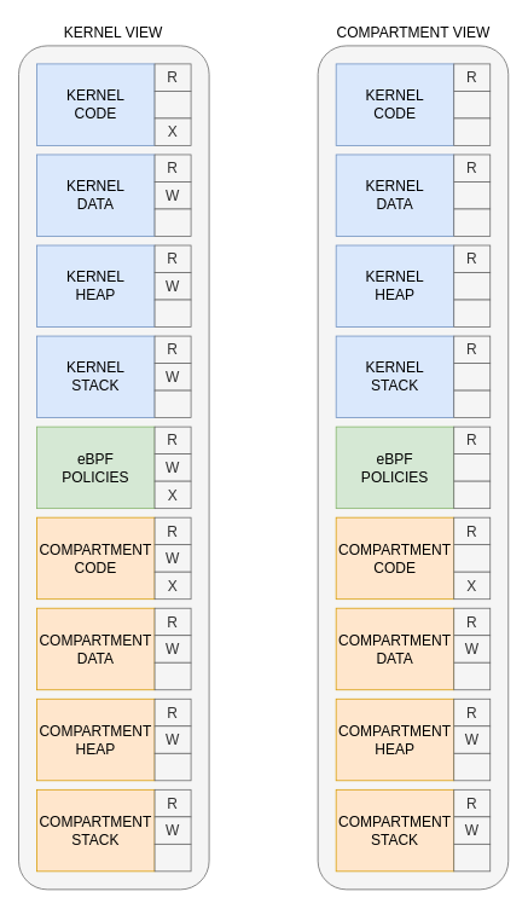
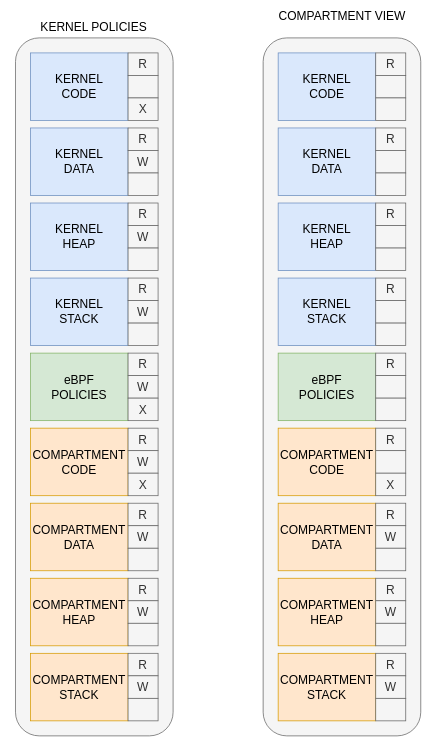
  <mxCell id="0" />
  <mxCell id="1" parent="0" />
  <mxCell id="2" value="" style="rounded=1;whiteSpace=wrap;html=1;fontSize=16;fillColor=#f5f5f5;fontColor=#333333;strokeColor=#666666;" vertex="1" parent="1"><mxGeometry x="20" y="50" width="210" height="930" as="geometry" /></mxCell>
  <mxCell id="3" value="KERNEL&lt;br style=&quot;font-size: 16px;&quot;&gt;CODE" style="rounded=0;whiteSpace=wrap;html=1;fontSize=16;fillColor=#dae8fc;strokeColor=#6c8ebf;" vertex="1" parent="1"><mxGeometry x="40" y="70" width="130" height="90" as="geometry" /></mxCell>
  <mxCell id="4" value="R" style="rounded=0;whiteSpace=wrap;html=1;fontSize=16;fillColor=#f5f5f5;fontColor=#333333;strokeColor=#666666;" vertex="1" parent="1"><mxGeometry x="170" y="70" width="40" height="30" as="geometry" /></mxCell>
  <mxCell id="5" value="" style="rounded=0;whiteSpace=wrap;html=1;fontSize=16;fillColor=#f5f5f5;fontColor=#333333;strokeColor=#666666;" vertex="1" parent="1"><mxGeometry x="170" y="100" width="40" height="30" as="geometry" /></mxCell>
  <mxCell id="6" value="X" style="rounded=0;whiteSpace=wrap;html=1;fontSize=16;fillColor=#f5f5f5;fontColor=#333333;strokeColor=#666666;" vertex="1" parent="1"><mxGeometry x="170" y="130" width="40" height="30" as="geometry" /></mxCell>
  <mxCell id="7" value="KERNEL&lt;br style=&quot;font-size: 16px;&quot;&gt;DATA" style="rounded=0;whiteSpace=wrap;html=1;fontSize=16;fillColor=#dae8fc;strokeColor=#6c8ebf;" vertex="1" parent="1"><mxGeometry x="40" y="170" width="130" height="90" as="geometry" /></mxCell>
  <mxCell id="8" value="R" style="rounded=0;whiteSpace=wrap;html=1;fontSize=16;fillColor=#f5f5f5;fontColor=#333333;strokeColor=#666666;" vertex="1" parent="1"><mxGeometry x="170" y="170" width="40" height="30" as="geometry" /></mxCell>
  <mxCell id="9" value="W" style="rounded=0;whiteSpace=wrap;html=1;fontSize=16;fillColor=#f5f5f5;fontColor=#333333;strokeColor=#666666;" vertex="1" parent="1"><mxGeometry x="170" y="200" width="40" height="30" as="geometry" /></mxCell>
  <mxCell id="10" value="" style="rounded=0;whiteSpace=wrap;html=1;fontSize=16;fillColor=#f5f5f5;fontColor=#333333;strokeColor=#666666;" vertex="1" parent="1"><mxGeometry x="170" y="230" width="40" height="30" as="geometry" /></mxCell>
  <mxCell id="11" value="KERNEL&lt;br style=&quot;font-size: 16px;&quot;&gt;HEAP" style="rounded=0;whiteSpace=wrap;html=1;fontSize=16;fillColor=#dae8fc;strokeColor=#6c8ebf;" vertex="1" parent="1"><mxGeometry x="40" y="270" width="130" height="90" as="geometry" /></mxCell>
  <mxCell id="12" value="R" style="rounded=0;whiteSpace=wrap;html=1;fontSize=16;fillColor=#f5f5f5;fontColor=#333333;strokeColor=#666666;" vertex="1" parent="1"><mxGeometry x="170" y="270" width="40" height="30" as="geometry" /></mxCell>
  <mxCell id="13" value="W" style="rounded=0;whiteSpace=wrap;html=1;fontSize=16;fillColor=#f5f5f5;fontColor=#333333;strokeColor=#666666;" vertex="1" parent="1"><mxGeometry x="170" y="300" width="40" height="30" as="geometry" /></mxCell>
  <mxCell id="14" value="" style="rounded=0;whiteSpace=wrap;html=1;fontSize=16;fillColor=#f5f5f5;fontColor=#333333;strokeColor=#666666;" vertex="1" parent="1"><mxGeometry x="170" y="330" width="40" height="30" as="geometry" /></mxCell>
  <mxCell id="15" value="KERNEL&lt;br style=&quot;font-size: 16px;&quot;&gt;STACK" style="rounded=0;whiteSpace=wrap;html=1;fontSize=16;fillColor=#dae8fc;strokeColor=#6c8ebf;" vertex="1" parent="1"><mxGeometry x="40" y="370" width="130" height="90" as="geometry" /></mxCell>
  <mxCell id="16" value="R" style="rounded=0;whiteSpace=wrap;html=1;fontSize=16;fillColor=#f5f5f5;fontColor=#333333;strokeColor=#666666;" vertex="1" parent="1"><mxGeometry x="170" y="370" width="40" height="30" as="geometry" /></mxCell>
  <mxCell id="17" value="W" style="rounded=0;whiteSpace=wrap;html=1;fontSize=16;fillColor=#f5f5f5;fontColor=#333333;strokeColor=#666666;" vertex="1" parent="1"><mxGeometry x="170" y="400" width="40" height="30" as="geometry" /></mxCell>
  <mxCell id="18" value="" style="rounded=0;whiteSpace=wrap;html=1;fontSize=16;fillColor=#f5f5f5;fontColor=#333333;strokeColor=#666666;" vertex="1" parent="1"><mxGeometry x="170" y="430" width="40" height="30" as="geometry" /></mxCell>
  <mxCell id="19" value="COMPARTMENT&lt;br style=&quot;font-size: 16px;&quot;&gt;CODE" style="rounded=0;whiteSpace=wrap;html=1;fontSize=16;fillColor=#ffe6cc;strokeColor=#d79b00;" vertex="1" parent="1"><mxGeometry x="40" y="570" width="130" height="90" as="geometry" /></mxCell>
  <mxCell id="20" value="R" style="rounded=0;whiteSpace=wrap;html=1;fontSize=16;fillColor=#f5f5f5;fontColor=#333333;strokeColor=#666666;" vertex="1" parent="1"><mxGeometry x="170" y="570" width="40" height="30" as="geometry" /></mxCell>
  <mxCell id="21" value="W" style="rounded=0;whiteSpace=wrap;html=1;fontSize=16;fillColor=#f5f5f5;fontColor=#333333;strokeColor=#666666;" vertex="1" parent="1"><mxGeometry x="170" y="600" width="40" height="30" as="geometry" /></mxCell>
  <mxCell id="22" value="X" style="rounded=0;whiteSpace=wrap;html=1;fontSize=16;fillColor=#f5f5f5;fontColor=#333333;strokeColor=#666666;" vertex="1" parent="1"><mxGeometry x="170" y="630" width="40" height="30" as="geometry" /></mxCell>
  <mxCell id="23" value="COMPARTMENT&lt;br&gt;DATA" style="rounded=0;whiteSpace=wrap;html=1;fontSize=16;fillColor=#ffe6cc;strokeColor=#d79b00;" vertex="1" parent="1"><mxGeometry x="40" y="670" width="130" height="90" as="geometry" /></mxCell>
  <mxCell id="24" value="R" style="rounded=0;whiteSpace=wrap;html=1;fontSize=16;fillColor=#f5f5f5;fontColor=#333333;strokeColor=#666666;" vertex="1" parent="1"><mxGeometry x="170" y="670" width="40" height="30" as="geometry" /></mxCell>
  <mxCell id="25" value="W" style="rounded=0;whiteSpace=wrap;html=1;fontSize=16;fillColor=#f5f5f5;fontColor=#333333;strokeColor=#666666;" vertex="1" parent="1"><mxGeometry x="170" y="700" width="40" height="30" as="geometry" /></mxCell>
  <mxCell id="26" value="" style="rounded=0;whiteSpace=wrap;html=1;fontSize=16;fillColor=#f5f5f5;fontColor=#333333;strokeColor=#666666;" vertex="1" parent="1"><mxGeometry x="170" y="730" width="40" height="30" as="geometry" /></mxCell>
  <mxCell id="27" value="COMPARTMENT&lt;br style=&quot;font-size: 16px;&quot;&gt;HEAP" style="rounded=0;whiteSpace=wrap;html=1;fontSize=16;fillColor=#ffe6cc;strokeColor=#d79b00;" vertex="1" parent="1"><mxGeometry x="40" y="770" width="130" height="90" as="geometry" /></mxCell>
  <mxCell id="28" value="R" style="rounded=0;whiteSpace=wrap;html=1;fontSize=16;fillColor=#f5f5f5;fontColor=#333333;strokeColor=#666666;" vertex="1" parent="1"><mxGeometry x="170" y="770" width="40" height="30" as="geometry" /></mxCell>
  <mxCell id="29" value="W" style="rounded=0;whiteSpace=wrap;html=1;fontSize=16;fillColor=#f5f5f5;fontColor=#333333;strokeColor=#666666;" vertex="1" parent="1"><mxGeometry x="170" y="800" width="40" height="30" as="geometry" /></mxCell>
  <mxCell id="30" value="" style="rounded=0;whiteSpace=wrap;html=1;fontSize=16;fillColor=#f5f5f5;fontColor=#333333;strokeColor=#666666;" vertex="1" parent="1"><mxGeometry x="170" y="830" width="40" height="30" as="geometry" /></mxCell>
  <mxCell id="31" value="COMPARTMENT&lt;br style=&quot;font-size: 16px;&quot;&gt;STACK" style="rounded=0;whiteSpace=wrap;html=1;fontSize=16;fillColor=#ffe6cc;strokeColor=#d79b00;" vertex="1" parent="1"><mxGeometry x="40" y="870" width="130" height="90" as="geometry" /></mxCell>
  <mxCell id="32" value="R" style="rounded=0;whiteSpace=wrap;html=1;fontSize=16;fillColor=#f5f5f5;fontColor=#333333;strokeColor=#666666;" vertex="1" parent="1"><mxGeometry x="170" y="870" width="40" height="30" as="geometry" /></mxCell>
  <mxCell id="33" value="W" style="rounded=0;whiteSpace=wrap;html=1;fontSize=16;fillColor=#f5f5f5;fontColor=#333333;strokeColor=#666666;" vertex="1" parent="1"><mxGeometry x="170" y="900" width="40" height="30" as="geometry" /></mxCell>
  <mxCell id="34" value="" style="rounded=0;whiteSpace=wrap;html=1;fontSize=16;fillColor=#f5f5f5;fontColor=#333333;strokeColor=#666666;" vertex="1" parent="1"><mxGeometry x="170" y="930" width="40" height="30" as="geometry" /></mxCell>
  <mxCell id="35" value="eBPF&lt;br&gt;POLICIES" style="rounded=0;whiteSpace=wrap;html=1;fontSize=16;fillColor=#d5e8d4;strokeColor=#82b366;" vertex="1" parent="1"><mxGeometry x="40" y="470" width="130" height="90" as="geometry" /></mxCell>
  <mxCell id="36" value="R" style="rounded=0;whiteSpace=wrap;html=1;fontSize=16;fillColor=#f5f5f5;fontColor=#333333;strokeColor=#666666;" vertex="1" parent="1"><mxGeometry x="170" y="470" width="40" height="30" as="geometry" /></mxCell>
  <mxCell id="37" value="W" style="rounded=0;whiteSpace=wrap;html=1;fontSize=16;fillColor=#f5f5f5;fontColor=#333333;strokeColor=#666666;" vertex="1" parent="1"><mxGeometry x="170" y="500" width="40" height="30" as="geometry" /></mxCell>
  <mxCell id="38" value="X" style="rounded=0;whiteSpace=wrap;html=1;fontSize=16;fillColor=#f5f5f5;fontColor=#333333;strokeColor=#666666;" vertex="1" parent="1"><mxGeometry x="170" y="530" width="40" height="30" as="geometry" /></mxCell>
  <mxCell id="39" value="" style="rounded=1;whiteSpace=wrap;html=1;fontSize=16;fillColor=#f5f5f5;fontColor=#333333;strokeColor=#666666;" vertex="1" parent="1"><mxGeometry x="350" y="50" width="210" height="930" as="geometry" /></mxCell>
  <mxCell id="40" value="KERNEL&lt;br style=&quot;font-size: 16px;&quot;&gt;CODE" style="rounded=0;whiteSpace=wrap;html=1;fontSize=16;fillColor=#dae8fc;strokeColor=#6c8ebf;" vertex="1" parent="1"><mxGeometry x="370" y="70" width="130" height="90" as="geometry" /></mxCell>
  <mxCell id="41" value="R" style="rounded=0;whiteSpace=wrap;html=1;fontSize=16;fillColor=#f5f5f5;fontColor=#333333;strokeColor=#666666;" vertex="1" parent="1"><mxGeometry x="500" y="70" width="40" height="30" as="geometry" /></mxCell>
  <mxCell id="42" value="" style="rounded=0;whiteSpace=wrap;html=1;fontSize=16;fillColor=#f5f5f5;fontColor=#333333;strokeColor=#666666;" vertex="1" parent="1"><mxGeometry x="500" y="100" width="40" height="30" as="geometry" /></mxCell>
  <mxCell id="43" value="" style="rounded=0;whiteSpace=wrap;html=1;fontSize=16;fillColor=#f5f5f5;fontColor=#333333;strokeColor=#666666;" vertex="1" parent="1"><mxGeometry x="500" y="130" width="40" height="30" as="geometry" /></mxCell>
  <mxCell id="44" value="KERNEL&lt;br style=&quot;font-size: 16px;&quot;&gt;DATA" style="rounded=0;whiteSpace=wrap;html=1;fontSize=16;fillColor=#dae8fc;strokeColor=#6c8ebf;" vertex="1" parent="1"><mxGeometry x="370" y="170" width="130" height="90" as="geometry" /></mxCell>
  <mxCell id="45" value="R" style="rounded=0;whiteSpace=wrap;html=1;fontSize=16;fillColor=#f5f5f5;fontColor=#333333;strokeColor=#666666;" vertex="1" parent="1"><mxGeometry x="500" y="170" width="40" height="30" as="geometry" /></mxCell>
  <mxCell id="46" value="" style="rounded=0;whiteSpace=wrap;html=1;fontSize=16;fillColor=#f5f5f5;fontColor=#333333;strokeColor=#666666;" vertex="1" parent="1"><mxGeometry x="500" y="200" width="40" height="30" as="geometry" /></mxCell>
  <mxCell id="47" value="" style="rounded=0;whiteSpace=wrap;html=1;fontSize=16;fillColor=#f5f5f5;fontColor=#333333;strokeColor=#666666;" vertex="1" parent="1"><mxGeometry x="500" y="230" width="40" height="30" as="geometry" /></mxCell>
  <mxCell id="48" value="KERNEL&lt;br style=&quot;font-size: 16px;&quot;&gt;HEAP" style="rounded=0;whiteSpace=wrap;html=1;fontSize=16;fillColor=#dae8fc;strokeColor=#6c8ebf;" vertex="1" parent="1"><mxGeometry x="370" y="270" width="130" height="90" as="geometry" /></mxCell>
  <mxCell id="49" value="R" style="rounded=0;whiteSpace=wrap;html=1;fontSize=16;fillColor=#f5f5f5;fontColor=#333333;strokeColor=#666666;" vertex="1" parent="1"><mxGeometry x="500" y="270" width="40" height="30" as="geometry" /></mxCell>
  <mxCell id="50" value="" style="rounded=0;whiteSpace=wrap;html=1;fontSize=16;fillColor=#f5f5f5;fontColor=#333333;strokeColor=#666666;" vertex="1" parent="1"><mxGeometry x="500" y="300" width="40" height="30" as="geometry" /></mxCell>
  <mxCell id="51" value="" style="rounded=0;whiteSpace=wrap;html=1;fontSize=16;fillColor=#f5f5f5;fontColor=#333333;strokeColor=#666666;" vertex="1" parent="1"><mxGeometry x="500" y="330" width="40" height="30" as="geometry" /></mxCell>
  <mxCell id="52" value="KERNEL&lt;br style=&quot;font-size: 16px;&quot;&gt;STACK" style="rounded=0;whiteSpace=wrap;html=1;fontSize=16;fillColor=#dae8fc;strokeColor=#6c8ebf;" vertex="1" parent="1"><mxGeometry x="370" y="370" width="130" height="90" as="geometry" /></mxCell>
  <mxCell id="53" value="R" style="rounded=0;whiteSpace=wrap;html=1;fontSize=16;fillColor=#f5f5f5;fontColor=#333333;strokeColor=#666666;" vertex="1" parent="1"><mxGeometry x="500" y="370" width="40" height="30" as="geometry" /></mxCell>
  <mxCell id="54" value="" style="rounded=0;whiteSpace=wrap;html=1;fontSize=16;fillColor=#f5f5f5;fontColor=#333333;strokeColor=#666666;" vertex="1" parent="1"><mxGeometry x="500" y="400" width="40" height="30" as="geometry" /></mxCell>
  <mxCell id="55" value="" style="rounded=0;whiteSpace=wrap;html=1;fontSize=16;fillColor=#f5f5f5;fontColor=#333333;strokeColor=#666666;" vertex="1" parent="1"><mxGeometry x="500" y="430" width="40" height="30" as="geometry" /></mxCell>
  <mxCell id="56" value="COMPARTMENT&lt;br style=&quot;font-size: 16px;&quot;&gt;CODE" style="rounded=0;whiteSpace=wrap;html=1;fontSize=16;fillColor=#ffe6cc;strokeColor=#d79b00;" vertex="1" parent="1"><mxGeometry x="370" y="570" width="130" height="90" as="geometry" /></mxCell>
  <mxCell id="57" value="R" style="rounded=0;whiteSpace=wrap;html=1;fontSize=16;fillColor=#f5f5f5;fontColor=#333333;strokeColor=#666666;" vertex="1" parent="1"><mxGeometry x="500" y="570" width="40" height="30" as="geometry" /></mxCell>
  <mxCell id="58" value="" style="rounded=0;whiteSpace=wrap;html=1;fontSize=16;fillColor=#f5f5f5;fontColor=#333333;strokeColor=#666666;" vertex="1" parent="1"><mxGeometry x="500" y="600" width="40" height="30" as="geometry" /></mxCell>
  <mxCell id="59" value="X" style="rounded=0;whiteSpace=wrap;html=1;fontSize=16;fillColor=#f5f5f5;fontColor=#333333;strokeColor=#666666;" vertex="1" parent="1"><mxGeometry x="500" y="630" width="40" height="30" as="geometry" /></mxCell>
  <mxCell id="60" value="COMPARTMENT&lt;br style=&quot;font-size: 16px;&quot;&gt;DATA" style="rounded=0;whiteSpace=wrap;html=1;fontSize=16;fillColor=#ffe6cc;strokeColor=#d79b00;" vertex="1" parent="1"><mxGeometry x="370" y="670" width="130" height="90" as="geometry" /></mxCell>
  <mxCell id="61" value="R" style="rounded=0;whiteSpace=wrap;html=1;fontSize=16;fillColor=#f5f5f5;fontColor=#333333;strokeColor=#666666;" vertex="1" parent="1"><mxGeometry x="500" y="670" width="40" height="30" as="geometry" /></mxCell>
  <mxCell id="62" value="W" style="rounded=0;whiteSpace=wrap;html=1;fontSize=16;fillColor=#f5f5f5;fontColor=#333333;strokeColor=#666666;" vertex="1" parent="1"><mxGeometry x="500" y="700" width="40" height="30" as="geometry" /></mxCell>
  <mxCell id="63" value="" style="rounded=0;whiteSpace=wrap;html=1;fontSize=16;fillColor=#f5f5f5;fontColor=#333333;strokeColor=#666666;" vertex="1" parent="1"><mxGeometry x="500" y="730" width="40" height="30" as="geometry" /></mxCell>
  <mxCell id="64" value="COMPARTMENT&lt;br style=&quot;font-size: 16px;&quot;&gt;HEAP" style="rounded=0;whiteSpace=wrap;html=1;fontSize=16;fillColor=#ffe6cc;strokeColor=#d79b00;" vertex="1" parent="1"><mxGeometry x="370" y="770" width="130" height="90" as="geometry" /></mxCell>
  <mxCell id="65" value="R" style="rounded=0;whiteSpace=wrap;html=1;fontSize=16;fillColor=#f5f5f5;fontColor=#333333;strokeColor=#666666;" vertex="1" parent="1"><mxGeometry x="500" y="770" width="40" height="30" as="geometry" /></mxCell>
  <mxCell id="66" value="W" style="rounded=0;whiteSpace=wrap;html=1;fontSize=16;fillColor=#f5f5f5;fontColor=#333333;strokeColor=#666666;" vertex="1" parent="1"><mxGeometry x="500" y="800" width="40" height="30" as="geometry" /></mxCell>
  <mxCell id="67" value="" style="rounded=0;whiteSpace=wrap;html=1;fontSize=16;fillColor=#f5f5f5;fontColor=#333333;strokeColor=#666666;" vertex="1" parent="1"><mxGeometry x="500" y="830" width="40" height="30" as="geometry" /></mxCell>
  <mxCell id="68" value="COMPARTMENT&lt;br style=&quot;font-size: 16px;&quot;&gt;STACK" style="rounded=0;whiteSpace=wrap;html=1;fontSize=16;fillColor=#ffe6cc;strokeColor=#d79b00;" vertex="1" parent="1"><mxGeometry x="370" y="870" width="130" height="90" as="geometry" /></mxCell>
  <mxCell id="69" value="R" style="rounded=0;whiteSpace=wrap;html=1;fontSize=16;fillColor=#f5f5f5;fontColor=#333333;strokeColor=#666666;" vertex="1" parent="1"><mxGeometry x="500" y="870" width="40" height="30" as="geometry" /></mxCell>
  <mxCell id="70" value="W" style="rounded=0;whiteSpace=wrap;html=1;fontSize=16;fillColor=#f5f5f5;fontColor=#333333;strokeColor=#666666;" vertex="1" parent="1"><mxGeometry x="500" y="900" width="40" height="30" as="geometry" /></mxCell>
  <mxCell id="71" value="" style="rounded=0;whiteSpace=wrap;html=1;fontSize=16;fillColor=#f5f5f5;fontColor=#333333;strokeColor=#666666;" vertex="1" parent="1"><mxGeometry x="500" y="930" width="40" height="30" as="geometry" /></mxCell>
  <mxCell id="72" value="eBPF&lt;br&gt;POLICIES" style="rounded=0;whiteSpace=wrap;html=1;fontSize=16;fillColor=#d5e8d4;strokeColor=#82b366;" vertex="1" parent="1"><mxGeometry x="370" y="470" width="130" height="90" as="geometry" /></mxCell>
  <mxCell id="73" value="R" style="rounded=0;whiteSpace=wrap;html=1;fontSize=16;fillColor=#f5f5f5;fontColor=#333333;strokeColor=#666666;" vertex="1" parent="1"><mxGeometry x="500" y="470" width="40" height="30" as="geometry" /></mxCell>
  <mxCell id="74" value="" style="rounded=0;whiteSpace=wrap;html=1;fontSize=16;fillColor=#f5f5f5;fontColor=#333333;strokeColor=#666666;" vertex="1" parent="1"><mxGeometry x="500" y="500" width="40" height="30" as="geometry" /></mxCell>
  <mxCell id="75" value="" style="rounded=0;whiteSpace=wrap;html=1;fontSize=16;fillColor=#f5f5f5;fontColor=#333333;strokeColor=#666666;" vertex="1" parent="1"><mxGeometry x="500" y="530" width="40" height="30" as="geometry" /></mxCell>
- <mxCell id="76" value="KERNEL VIEW" style="text;html=1;strokeColor=none;fillColor=none;align=center;verticalAlign=middle;whiteSpace=wrap;rounded=0;fontSize=16;" vertex="1" parent="1"><mxGeometry x="37.5" y="20" width="172.5" height="30" as="geometry" /></mxCell>
- <mxCell id="77" value="COMPARTMENT VIEW" style="text;html=1;strokeColor=none;fillColor=none;align=center;verticalAlign=middle;whiteSpace=wrap;rounded=0;fontSize=16;" vertex="1" parent="1"><mxGeometry x="358.75" y="20" width="192.5" height="30" as="geometry" /></mxCell>
+ <mxCell id="76" value="KERNEL POLICIES" style="text;html=1;strokeColor=none;fillColor=none;align=center;verticalAlign=middle;whiteSpace=wrap;rounded=0;fontSize=16;" vertex="1" parent="1"><mxGeometry x="37.5" y="20" width="172.5" height="30" as="geometry" /></mxCell>
+ <mxCell id="77" value="COMPARTMENT VIEW" style="text;html=1;strokeColor=none;fillColor=none;align=center;verticalAlign=middle;whiteSpace=wrap;rounded=0;fontSize=16;" vertex="1" parent="1"><mxGeometry x="358.75" y="5" width="192.5" height="30" as="geometry" /></mxCell>
